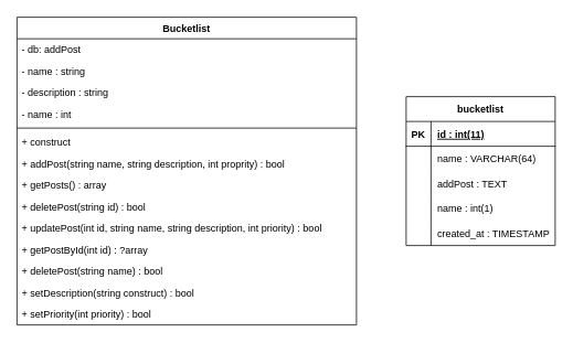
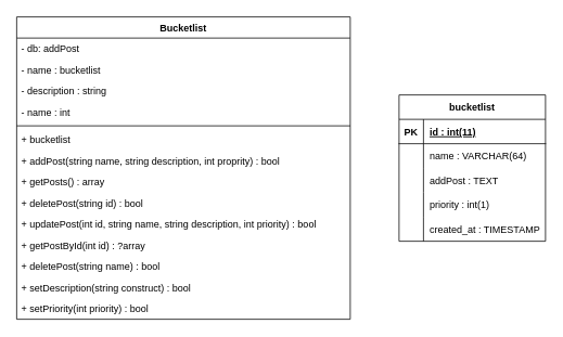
  <mxCell id="0" />
  <mxCell id="1" parent="0" />
  <mxCell id="2" value="bucketlist" style="shape=table;startSize=30;container=1;collapsible=1;childLayout=tableLayout;fixedRows=1;rowLines=0;fontStyle=1;align=center;resizeLast=1;" parent="1" vertex="1"><mxGeometry x="490" y="116" width="180" height="180" as="geometry" /></mxCell>
  <mxCell id="3" value="" style="shape=tableRow;horizontal=0;startSize=0;swimlaneHead=0;swimlaneBody=0;fillColor=none;collapsible=0;dropTarget=0;points=[[0,0.5],[1,0.5]];portConstraint=eastwest;top=0;left=0;right=0;bottom=1;" parent="2" vertex="1"><mxGeometry y="30" width="180" height="30" as="geometry" /></mxCell>
  <mxCell id="4" value="PK" style="shape=partialRectangle;connectable=0;fillColor=none;top=0;left=0;bottom=0;right=0;fontStyle=1;overflow=hidden;" parent="3" vertex="1"><mxGeometry width="30" height="30" as="geometry"><mxRectangle width="30" height="30" as="alternateBounds" /></mxGeometry></mxCell>
  <mxCell id="5" value="id : int(11)" style="shape=partialRectangle;connectable=0;fillColor=none;top=0;left=0;bottom=0;right=0;align=left;spacingLeft=6;fontStyle=5;overflow=hidden;" parent="3" vertex="1"><mxGeometry x="30" width="150" height="30" as="geometry"><mxRectangle width="150" height="30" as="alternateBounds" /></mxGeometry></mxCell>
  <mxCell id="6" value="" style="shape=tableRow;horizontal=0;startSize=0;swimlaneHead=0;swimlaneBody=0;fillColor=none;collapsible=0;dropTarget=0;points=[[0,0.5],[1,0.5]];portConstraint=eastwest;top=0;left=0;right=0;bottom=0;" parent="2" vertex="1"><mxGeometry y="60" width="180" height="30" as="geometry" /></mxCell>
  <mxCell id="7" value="" style="shape=partialRectangle;connectable=0;fillColor=none;top=0;left=0;bottom=0;right=0;editable=1;overflow=hidden;" parent="6" vertex="1"><mxGeometry width="30" height="30" as="geometry"><mxRectangle width="30" height="30" as="alternateBounds" /></mxGeometry></mxCell>
  <mxCell id="8" value="name : VARCHAR(64)" style="shape=partialRectangle;connectable=0;fillColor=none;top=0;left=0;bottom=0;right=0;align=left;spacingLeft=6;overflow=hidden;" parent="6" vertex="1"><mxGeometry x="30" width="150" height="30" as="geometry"><mxRectangle width="150" height="30" as="alternateBounds" /></mxGeometry></mxCell>
  <mxCell id="9" value="" style="shape=tableRow;horizontal=0;startSize=0;swimlaneHead=0;swimlaneBody=0;fillColor=none;collapsible=0;dropTarget=0;points=[[0,0.5],[1,0.5]];portConstraint=eastwest;top=0;left=0;right=0;bottom=0;" parent="2" vertex="1"><mxGeometry y="90" width="180" height="30" as="geometry" /></mxCell>
  <mxCell id="10" value="" style="shape=partialRectangle;connectable=0;fillColor=none;top=0;left=0;bottom=0;right=0;editable=1;overflow=hidden;" parent="9" vertex="1"><mxGeometry width="30" height="30" as="geometry"><mxRectangle width="30" height="30" as="alternateBounds" /></mxGeometry></mxCell>
  <mxCell id="11" value="addPost : TEXT" style="shape=partialRectangle;connectable=0;fillColor=none;top=0;left=0;bottom=0;right=0;align=left;spacingLeft=6;overflow=hidden;" parent="9" vertex="1"><mxGeometry x="30" width="150" height="30" as="geometry"><mxRectangle width="150" height="30" as="alternateBounds" /></mxGeometry></mxCell>
  <mxCell id="12" value="" style="shape=tableRow;horizontal=0;startSize=0;swimlaneHead=0;swimlaneBody=0;fillColor=none;collapsible=0;dropTarget=0;points=[[0,0.5],[1,0.5]];portConstraint=eastwest;top=0;left=0;right=0;bottom=0;" parent="2" vertex="1"><mxGeometry y="120" width="180" height="30" as="geometry" /></mxCell>
  <mxCell id="13" value="" style="shape=partialRectangle;connectable=0;fillColor=none;top=0;left=0;bottom=0;right=0;editable=1;overflow=hidden;" parent="12" vertex="1"><mxGeometry width="30" height="30" as="geometry"><mxRectangle width="30" height="30" as="alternateBounds" /></mxGeometry></mxCell>
- <mxCell id="14" value="name : int(1)" style="shape=partialRectangle;connectable=0;fillColor=none;top=0;left=0;bottom=0;right=0;align=left;spacingLeft=6;overflow=hidden;" parent="12" vertex="1"><mxGeometry x="30" width="150" height="30" as="geometry"><mxRectangle width="150" height="30" as="alternateBounds" /></mxGeometry></mxCell>
+ <mxCell id="14" value="priority : int(1)" style="shape=partialRectangle;connectable=0;fillColor=none;top=0;left=0;bottom=0;right=0;align=left;spacingLeft=6;overflow=hidden;" parent="12" vertex="1"><mxGeometry x="30" width="150" height="30" as="geometry"><mxRectangle width="150" height="30" as="alternateBounds" /></mxGeometry></mxCell>
  <mxCell id="15" value="" style="shape=tableRow;horizontal=0;startSize=0;swimlaneHead=0;swimlaneBody=0;fillColor=none;collapsible=0;dropTarget=0;points=[[0,0.5],[1,0.5]];portConstraint=eastwest;top=0;left=0;right=0;bottom=0;" parent="2" vertex="1"><mxGeometry y="150" width="180" height="30" as="geometry" /></mxCell>
  <mxCell id="16" value="" style="shape=partialRectangle;connectable=0;fillColor=none;top=0;left=0;bottom=0;right=0;editable=1;overflow=hidden;" parent="15" vertex="1"><mxGeometry width="30" height="30" as="geometry"><mxRectangle width="30" height="30" as="alternateBounds" /></mxGeometry></mxCell>
  <mxCell id="17" value="created_at : TIMESTAMP" style="shape=partialRectangle;connectable=0;fillColor=none;top=0;left=0;bottom=0;right=0;align=left;spacingLeft=6;overflow=hidden;" parent="15" vertex="1"><mxGeometry x="30" width="150" height="30" as="geometry"><mxRectangle width="150" height="30" as="alternateBounds" /></mxGeometry></mxCell>
  <mxCell id="18" value="Bucketlist" style="swimlane;fontStyle=1;align=center;verticalAlign=top;childLayout=stackLayout;horizontal=1;startSize=26;horizontalStack=0;resizeParent=1;resizeParentMax=0;resizeLast=0;collapsible=1;marginBottom=0;" parent="1" vertex="1"><mxGeometry x="20" y="20" width="410" height="372" as="geometry" /></mxCell>
  <mxCell id="19" value="- db: addPost" style="text;strokeColor=none;fillColor=none;align=left;verticalAlign=top;spacingLeft=4;spacingRight=4;overflow=hidden;rotatable=0;points=[[0,0.5],[1,0.5]];portConstraint=eastwest;" parent="18" vertex="1"><mxGeometry y="26" width="410" height="26" as="geometry" /></mxCell>
- <mxCell id="20" value="- name : string" style="text;strokeColor=none;fillColor=none;align=left;verticalAlign=top;spacingLeft=4;spacingRight=4;overflow=hidden;rotatable=0;points=[[0,0.5],[1,0.5]];portConstraint=eastwest;" parent="18" vertex="1"><mxGeometry y="52" width="410" height="26" as="geometry" /></mxCell>
+ <mxCell id="20" value="- name : bucketlist" style="text;strokeColor=none;fillColor=none;align=left;verticalAlign=top;spacingLeft=4;spacingRight=4;overflow=hidden;rotatable=0;points=[[0,0.5],[1,0.5]];portConstraint=eastwest;" parent="18" vertex="1"><mxGeometry y="52" width="410" height="26" as="geometry" /></mxCell>
  <mxCell id="21" value="- description : string" style="text;strokeColor=none;fillColor=none;align=left;verticalAlign=top;spacingLeft=4;spacingRight=4;overflow=hidden;rotatable=0;points=[[0,0.5],[1,0.5]];portConstraint=eastwest;" parent="18" vertex="1"><mxGeometry y="78" width="410" height="26" as="geometry" /></mxCell>
  <mxCell id="22" value="- name : int" style="text;strokeColor=none;fillColor=none;align=left;verticalAlign=top;spacingLeft=4;spacingRight=4;overflow=hidden;rotatable=0;points=[[0,0.5],[1,0.5]];portConstraint=eastwest;" parent="18" vertex="1"><mxGeometry y="104" width="410" height="26" as="geometry" /></mxCell>
  <mxCell id="23" value="" style="line;strokeWidth=1;fillColor=none;align=left;verticalAlign=middle;spacingTop=-1;spacingLeft=3;spacingRight=3;rotatable=0;labelPosition=right;points=[];portConstraint=eastwest;strokeColor=inherit;" parent="18" vertex="1"><mxGeometry y="130" width="410" height="8" as="geometry" /></mxCell>
- <mxCell id="24" value="+ construct" style="text;strokeColor=none;fillColor=none;align=left;verticalAlign=top;spacingLeft=4;spacingRight=4;overflow=hidden;rotatable=0;points=[[0,0.5],[1,0.5]];portConstraint=eastwest;" parent="18" vertex="1"><mxGeometry y="138" width="410" height="26" as="geometry" /></mxCell>
+ <mxCell id="24" value="+ bucketlist" style="text;strokeColor=none;fillColor=none;align=left;verticalAlign=top;spacingLeft=4;spacingRight=4;overflow=hidden;rotatable=0;points=[[0,0.5],[1,0.5]];portConstraint=eastwest;" parent="18" vertex="1"><mxGeometry y="138" width="410" height="26" as="geometry" /></mxCell>
  <mxCell id="25" value="+ addPost(string name, string description, int proprity) : bool" style="text;strokeColor=none;fillColor=none;align=left;verticalAlign=top;spacingLeft=4;spacingRight=4;overflow=hidden;rotatable=0;points=[[0,0.5],[1,0.5]];portConstraint=eastwest;" parent="18" vertex="1"><mxGeometry y="164" width="410" height="26" as="geometry" /></mxCell>
  <mxCell id="26" value="+ getPosts() : array" style="text;strokeColor=none;fillColor=none;align=left;verticalAlign=top;spacingLeft=4;spacingRight=4;overflow=hidden;rotatable=0;points=[[0,0.5],[1,0.5]];portConstraint=eastwest;" parent="18" vertex="1"><mxGeometry y="190" width="410" height="26" as="geometry" /></mxCell>
  <mxCell id="27" value="+ deletePost(string id) : bool" style="text;strokeColor=none;fillColor=none;align=left;verticalAlign=top;spacingLeft=4;spacingRight=4;overflow=hidden;rotatable=0;points=[[0,0.5],[1,0.5]];portConstraint=eastwest;" parent="18" vertex="1"><mxGeometry y="216" width="410" height="26" as="geometry" /></mxCell>
  <mxCell id="28" value="+ updatePost(int id, string name, string description, int priority) : bool" style="text;strokeColor=none;fillColor=none;align=left;verticalAlign=top;spacingLeft=4;spacingRight=4;overflow=hidden;rotatable=0;points=[[0,0.5],[1,0.5]];portConstraint=eastwest;" parent="18" vertex="1"><mxGeometry y="242" width="410" height="26" as="geometry" /></mxCell>
  <mxCell id="29" value="+ getPostById(int id) : ?array" style="text;strokeColor=none;fillColor=none;align=left;verticalAlign=top;spacingLeft=4;spacingRight=4;overflow=hidden;rotatable=0;points=[[0,0.5],[1,0.5]];portConstraint=eastwest;" parent="18" vertex="1"><mxGeometry y="268" width="410" height="26" as="geometry" /></mxCell>
  <mxCell id="30" value="+ deletePost(string name) : bool" style="text;strokeColor=none;fillColor=none;align=left;verticalAlign=top;spacingLeft=4;spacingRight=4;overflow=hidden;rotatable=0;points=[[0,0.5],[1,0.5]];portConstraint=eastwest;" parent="18" vertex="1"><mxGeometry y="294" width="410" height="26" as="geometry" /></mxCell>
  <mxCell id="31" value="+ setDescription(string construct) : bool" style="text;strokeColor=none;fillColor=none;align=left;verticalAlign=top;spacingLeft=4;spacingRight=4;overflow=hidden;rotatable=0;points=[[0,0.5],[1,0.5]];portConstraint=eastwest;" parent="18" vertex="1"><mxGeometry y="320" width="410" height="26" as="geometry" /></mxCell>
  <mxCell id="32" value="+ setPriority(int priority) : bool" style="text;strokeColor=none;fillColor=none;align=left;verticalAlign=top;spacingLeft=4;spacingRight=4;overflow=hidden;rotatable=0;points=[[0,0.5],[1,0.5]];portConstraint=eastwest;" parent="18" vertex="1"><mxGeometry y="346" width="410" height="26" as="geometry" /></mxCell>
